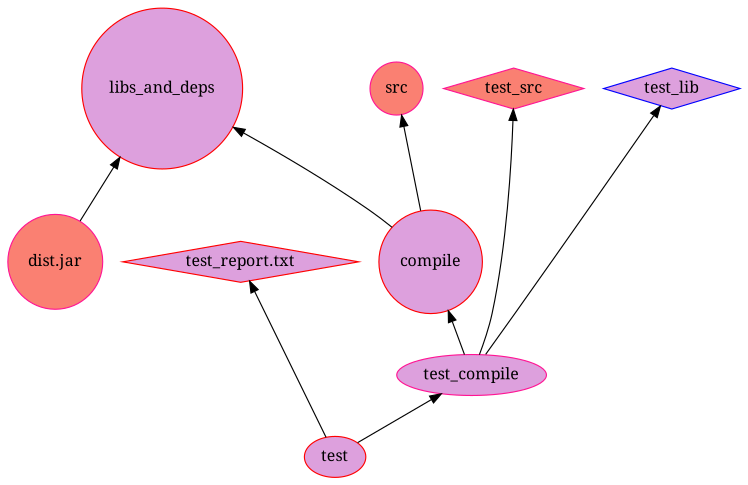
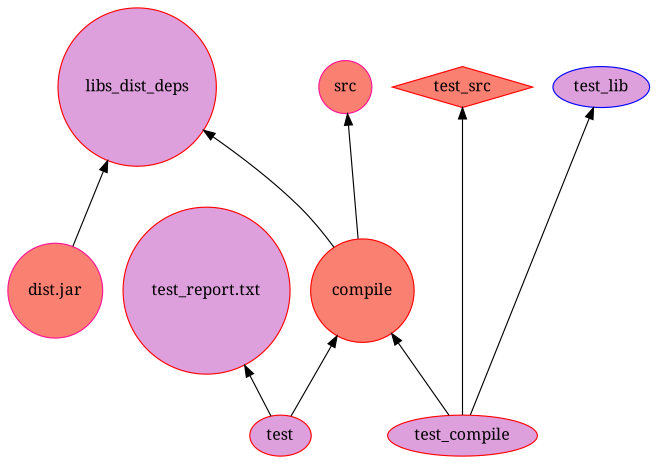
  digraph {
    compound=true
    fontname="Noto Serif"
    rankdir=BT
    node [color=red fillcolor=plum fontname="Noto Serif" shape=circle style=filled]
    edge [fontname="Noto Serif"]
    src [color=deeppink fillcolor=salmon]
-   test_src [color=deeppink fillcolor=salmon shape=diamond]
-   libs_and_deps
-   test_lib [color=blue shape=diamond]
+   test_src [fillcolor=salmon shape=diamond]
+   libs_and_deps [label=libs_dist_deps]
+   test_lib [color=blue shape=ellipse]
    "dist.jar" [color=deeppink fillcolor=salmon]
-   "test_report.txt" [shape=diamond]
-   compile
+   "test_report.txt"
+   compile [fillcolor=salmon]
    test [shape=ellipse]
-   test_compile [color=deeppink shape=ellipse]
+   test_compile [shape=ellipse]
    subgraph sub_1 {
      rank=same
      src
      test_src
      libs_and_deps
      test_lib
    }
    subgraph sub_2 {
      rank=same
      "dist.jar"
      "test_report.txt"
    }
    "dist.jar" -> libs_and_deps
    compile -> src
    compile -> libs_and_deps
    test -> "test_report.txt"
-   test -> test_compile
+   test -> compile
    test_compile -> test_src
    test_compile -> test_lib
    test_compile -> compile
  }
